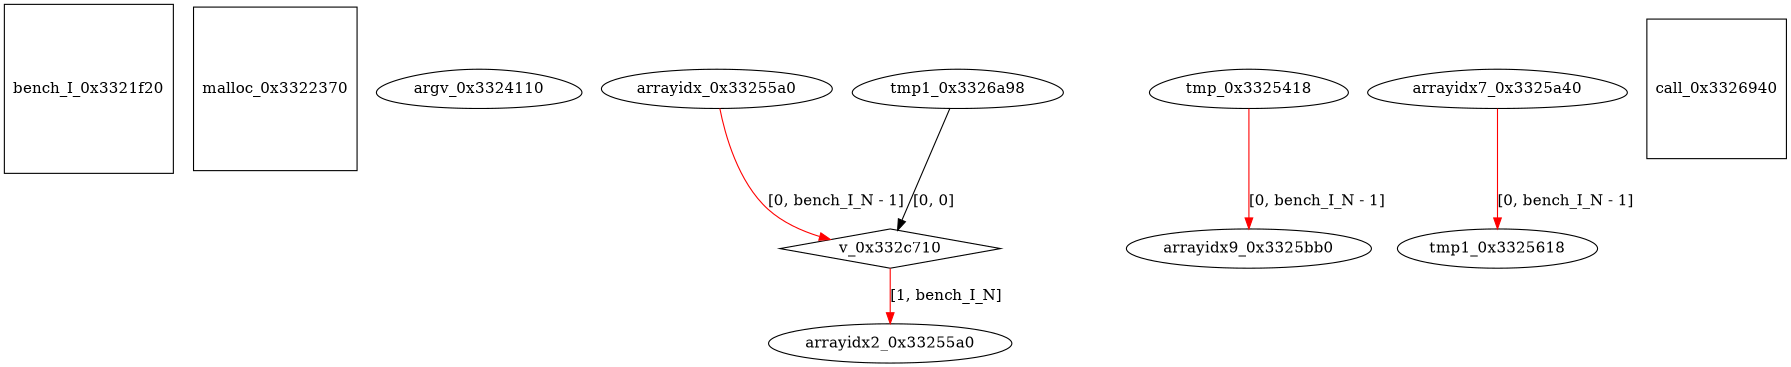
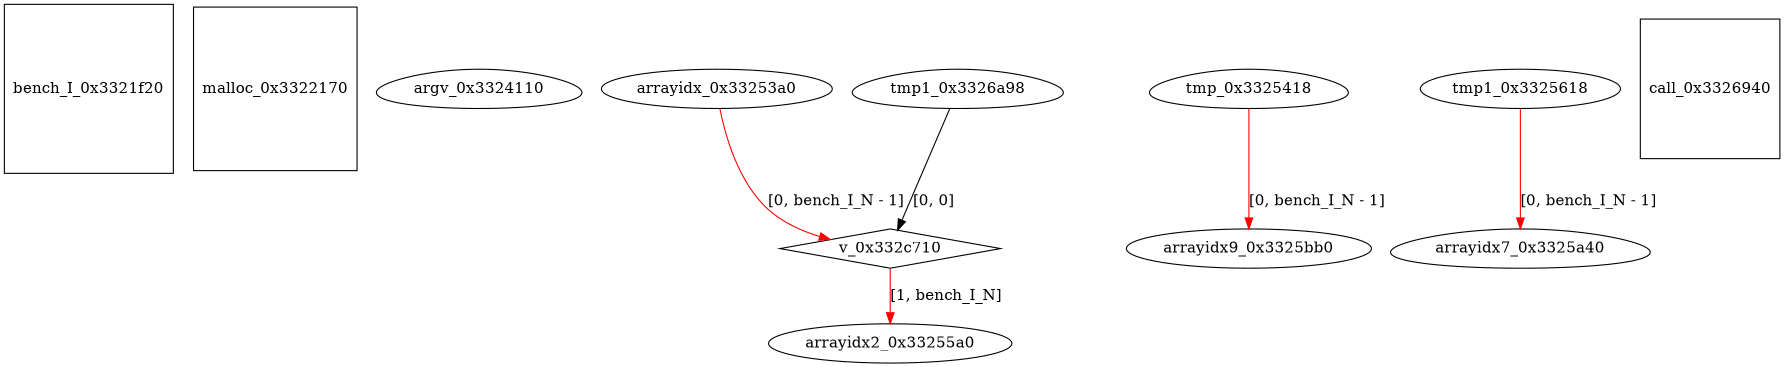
  digraph {
    node [shape=egg]
    edge [color=red]
    bench_I_0x3321f20 [shape=square]
-   malloc_0x3322170 [shape=square label=malloc_0x3322370]
+   malloc_0x3322170 [shape=square]
    argv_0x3324110
-   arrayidx_0x33253a0 [shape=ellipse label=arrayidx_0x33255a0]
+   arrayidx_0x33253a0 [shape=ellipse]
    v_0x332c710 [shape=diamond]
    arrayidx2_0x33255a0 [shape=ellipse]
    tmp_0x3325418
    arrayidx9_0x3325bb0 [shape=ellipse]
    tmp1_0x3325618 [shape=ellipse]
    arrayidx7_0x3325a40
    call_0x3326940 [shape=square]
    tmp1_0x3326a98
    arrayidx_0x33253a0 -> v_0x332c710 [label="[0, bench_I_N - 1]"]
    v_0x332c710 -> arrayidx2_0x33255a0 [label="[1, bench_I_N]"]
    tmp_0x3325418 -> arrayidx9_0x3325bb0 [label="[0, bench_I_N - 1]"]
-   arrayidx7_0x3325a40 -> tmp1_0x3325618 [label="[0, bench_I_N - 1]"]
+   tmp1_0x3325618 -> arrayidx7_0x3325a40 [label="[0, bench_I_N - 1]"]
    tmp1_0x3326a98 -> v_0x332c710 [label="[0, 0]" color=""]
  }
